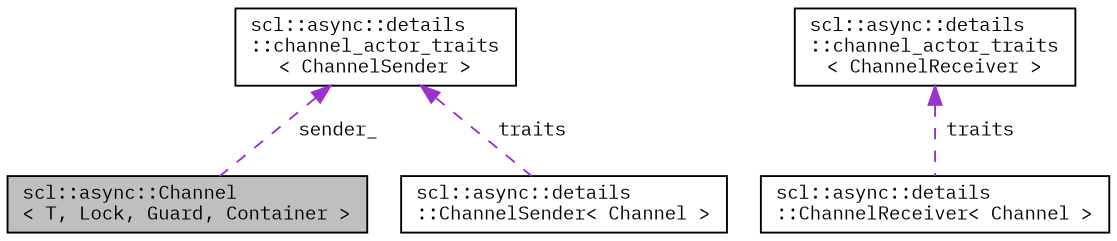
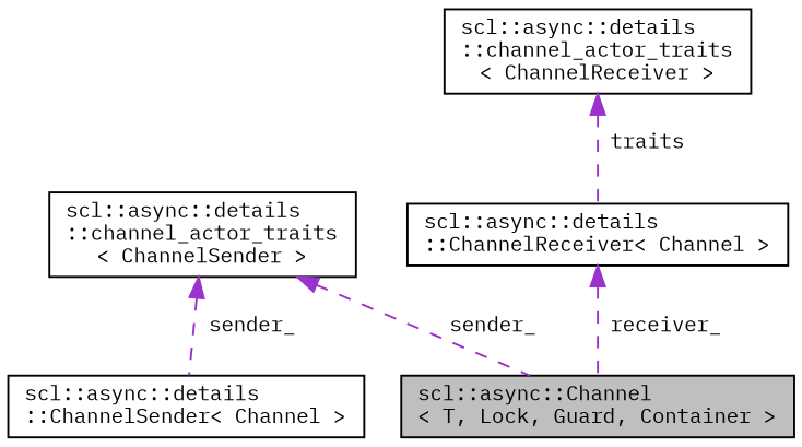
  digraph {
    fontname="IBM Plex Mono"
    rankdir=TB
    node [color=black fillcolor=white fontname="IBM Plex Mono" fontsize=10 shape=record style=filled]
    edge [color=darkorchid3 dir=back fontname="IBM Plex Mono" fontsize=10 labelfontname=Helvetica labelfontsize=10 style=dashed]
    n1 [fillcolor=grey75 fontcolor=black height=0.2 label="scl::async::Channel\l\< T, Lock, Guard, Container \>" width=0.4]
    n2 [height=0.2 label="scl::async::details\l::ChannelSender\< Channel \>" width=0.4]
    n3 [height=0.2 label="scl::async::details\l::channel_actor_traits\l\< ChannelSender \>" width=0.4]
    n4 [height=0.2 label="scl::async::details\l::ChannelReceiver\< Channel \>" width=0.4]
    n5 [height=0.2 label="scl::async::details\l::channel_actor_traits\l\< ChannelReceiver \>" width=0.4]
    n3 -> n1 [label=" sender_"]
-   n3 -> n2 [label=" traits"]
+   n3 -> n2 [label=" sender_"]
+   n4 -> n1 [label=" receiver_"]
    n5 -> n4 [label=" traits"]
  }
